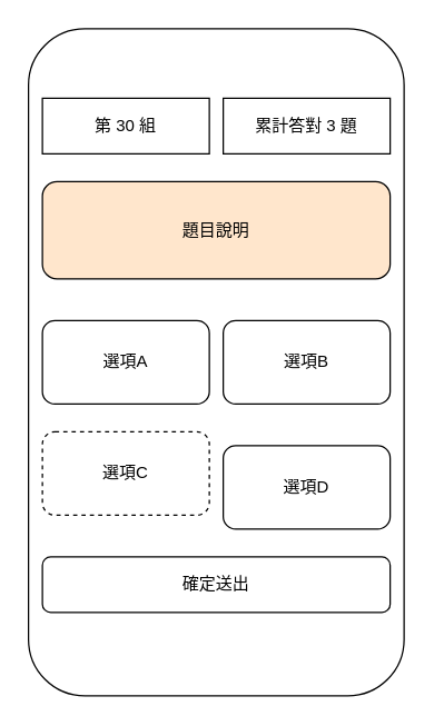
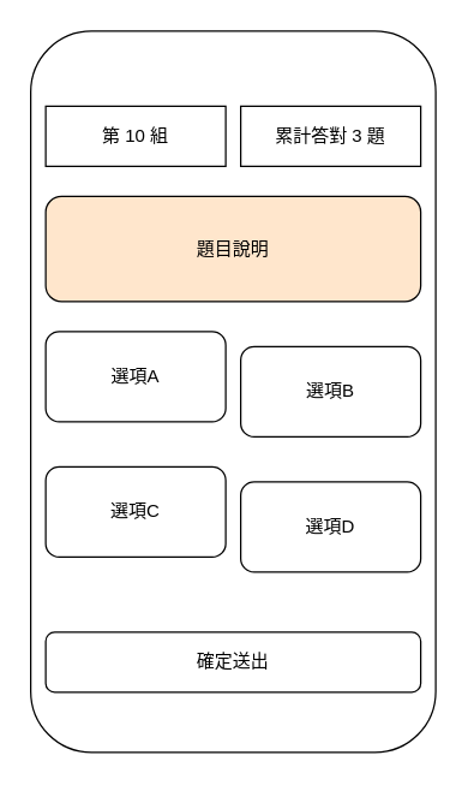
  <mxCell id="0" />
  <mxCell id="1" parent="0" />
  <mxCell id="2" value="" style="rounded=1;whiteSpace=wrap;html=1;" vertex="1" parent="1"><mxGeometry x="20" y="20" width="270" height="480" as="geometry" /></mxCell>
  <mxCell id="3" value="題目說明" style="rounded=1;whiteSpace=wrap;html=1;fillColor=#ffe6cc;" vertex="1" parent="1"><mxGeometry x="30" y="130" width="250" height="70" as="geometry" /></mxCell>
- <mxCell id="4" value="選項A" style="rounded=1;whiteSpace=wrap;html=1;" vertex="1" parent="1"><mxGeometry x="30" y="230" width="120" height="60" as="geometry" /></mxCell>
- <mxCell id="5" value="選項C" style="rounded=1;whiteSpace=wrap;html=1;dashed=1;" vertex="1" parent="1"><mxGeometry x="30" y="310" width="120" height="60" as="geometry" /></mxCell>
+ <mxCell id="4" value="選項A" style="rounded=1;whiteSpace=wrap;html=1;" vertex="1" parent="1"><mxGeometry x="30" y="220" width="120" height="60" as="geometry" /></mxCell>
+ <mxCell id="5" value="選項C" style="rounded=1;whiteSpace=wrap;html=1;" vertex="1" parent="1"><mxGeometry x="30" y="310" width="120" height="60" as="geometry" /></mxCell>
  <mxCell id="6" value="選項B" style="rounded=1;whiteSpace=wrap;html=1;" vertex="1" parent="1"><mxGeometry x="160" y="230" width="120" height="60" as="geometry" /></mxCell>
  <mxCell id="7" value="選項D" style="rounded=1;whiteSpace=wrap;html=1;" vertex="1" parent="1"><mxGeometry x="160" y="320" width="120" height="60" as="geometry" /></mxCell>
- <mxCell id="8" value="確定送出" style="rounded=1;whiteSpace=wrap;html=1;" vertex="1" parent="1"><mxGeometry x="30" y="400" width="250" height="40" as="geometry" /></mxCell>
- <mxCell id="9" value="第 30 組" style="rounded=0;whiteSpace=wrap;html=1;" vertex="1" parent="1"><mxGeometry x="30" y="70" width="120" height="40" as="geometry" /></mxCell>
+ <mxCell id="8" value="確定送出" style="rounded=1;whiteSpace=wrap;html=1;" vertex="1" parent="1"><mxGeometry x="30" y="420" width="250" height="40" as="geometry" /></mxCell>
+ <mxCell id="9" value="第 10 組" style="rounded=0;whiteSpace=wrap;html=1;" vertex="1" parent="1"><mxGeometry x="30" y="70" width="120" height="40" as="geometry" /></mxCell>
  <mxCell id="10" value="累計答對 3 題" style="rounded=0;whiteSpace=wrap;html=1;" vertex="1" parent="1"><mxGeometry x="160" y="70" width="120" height="40" as="geometry" /></mxCell>
